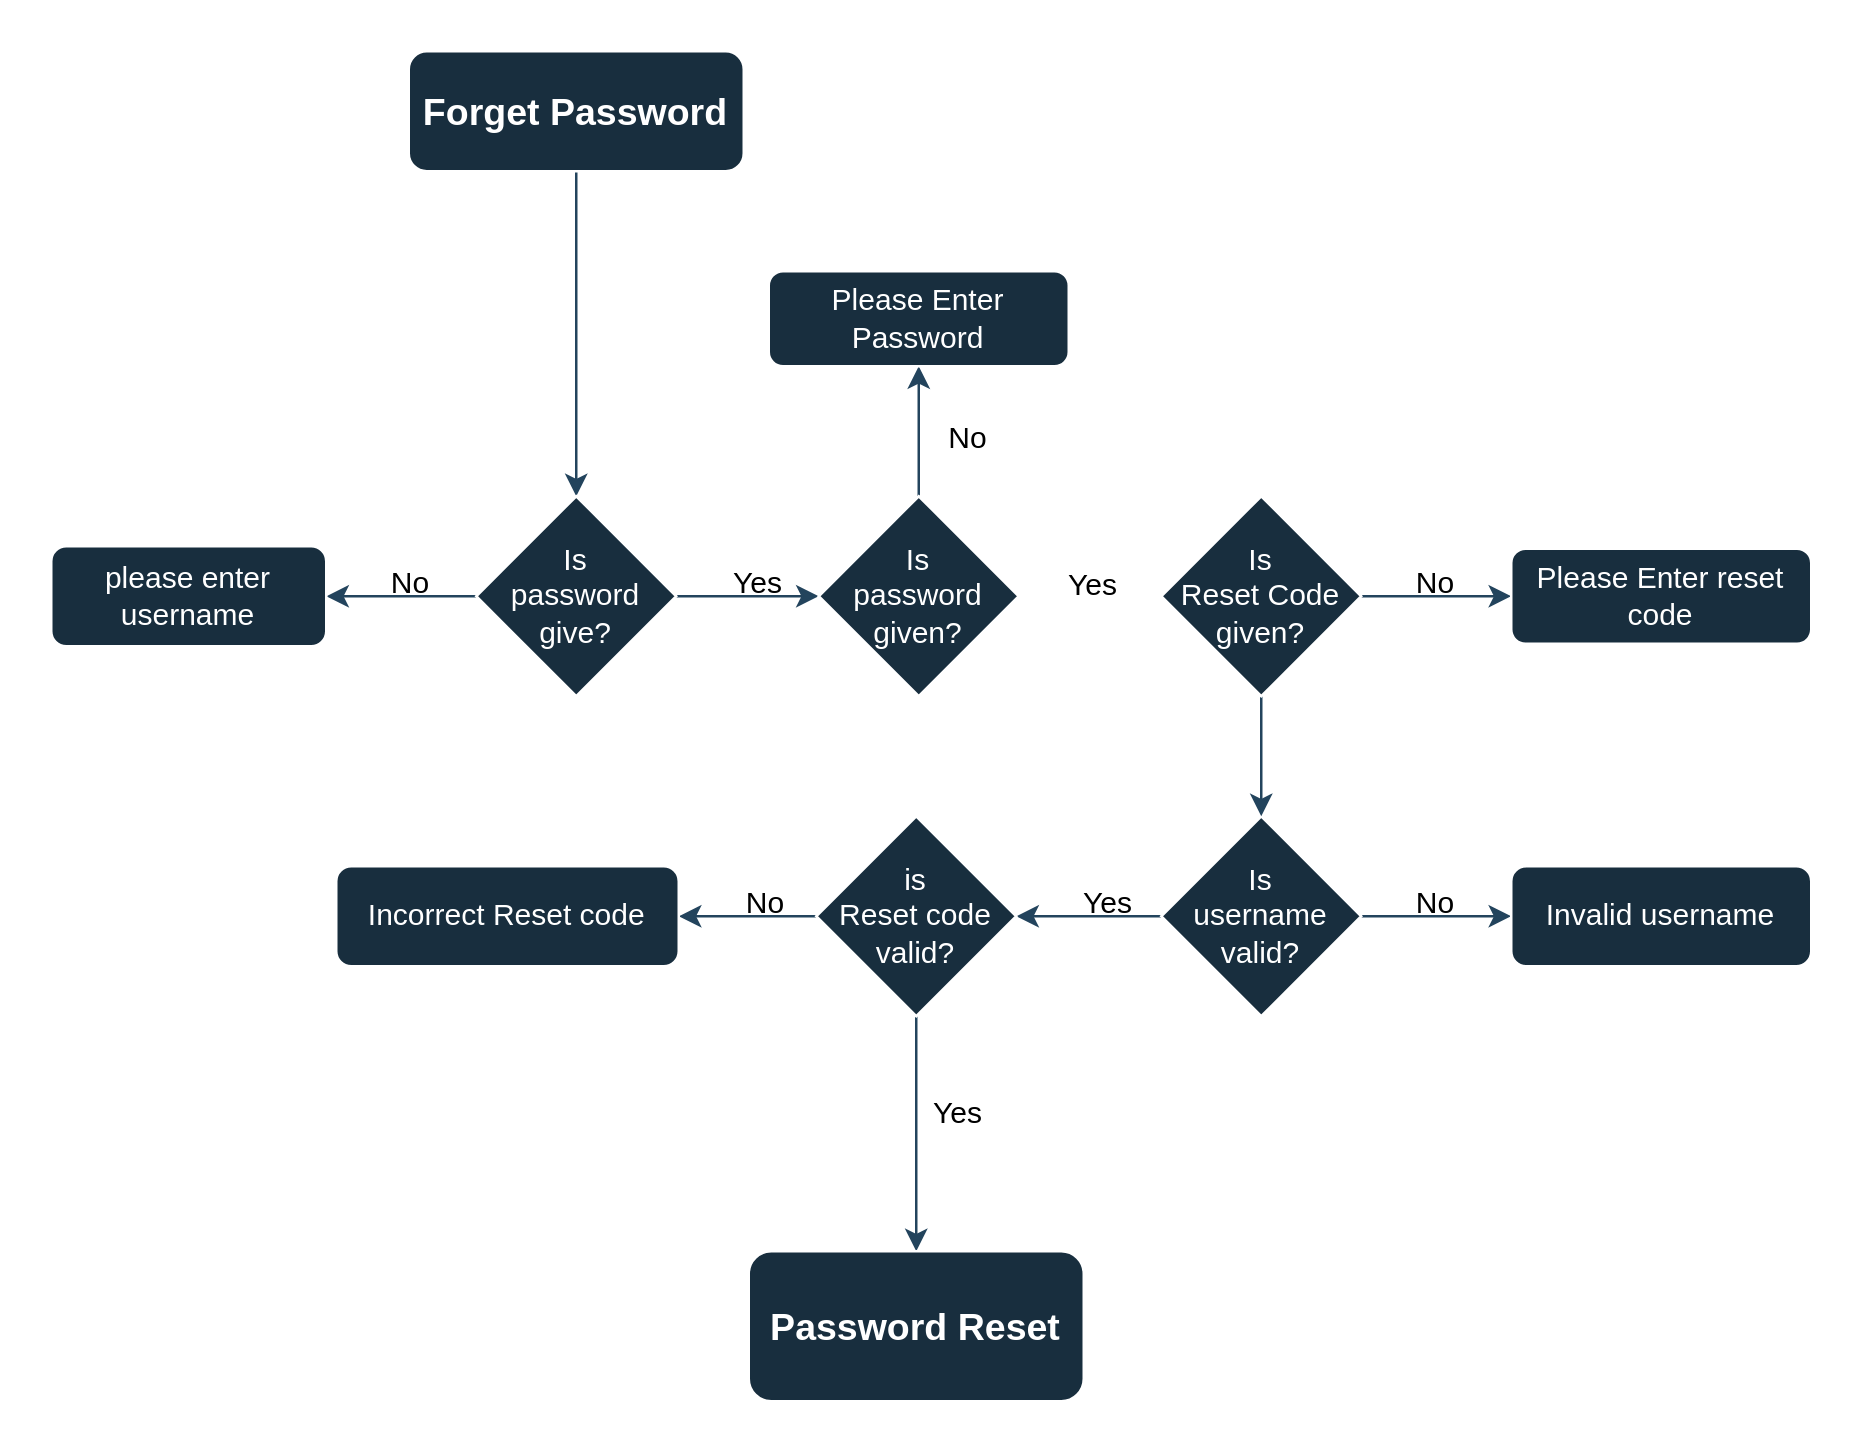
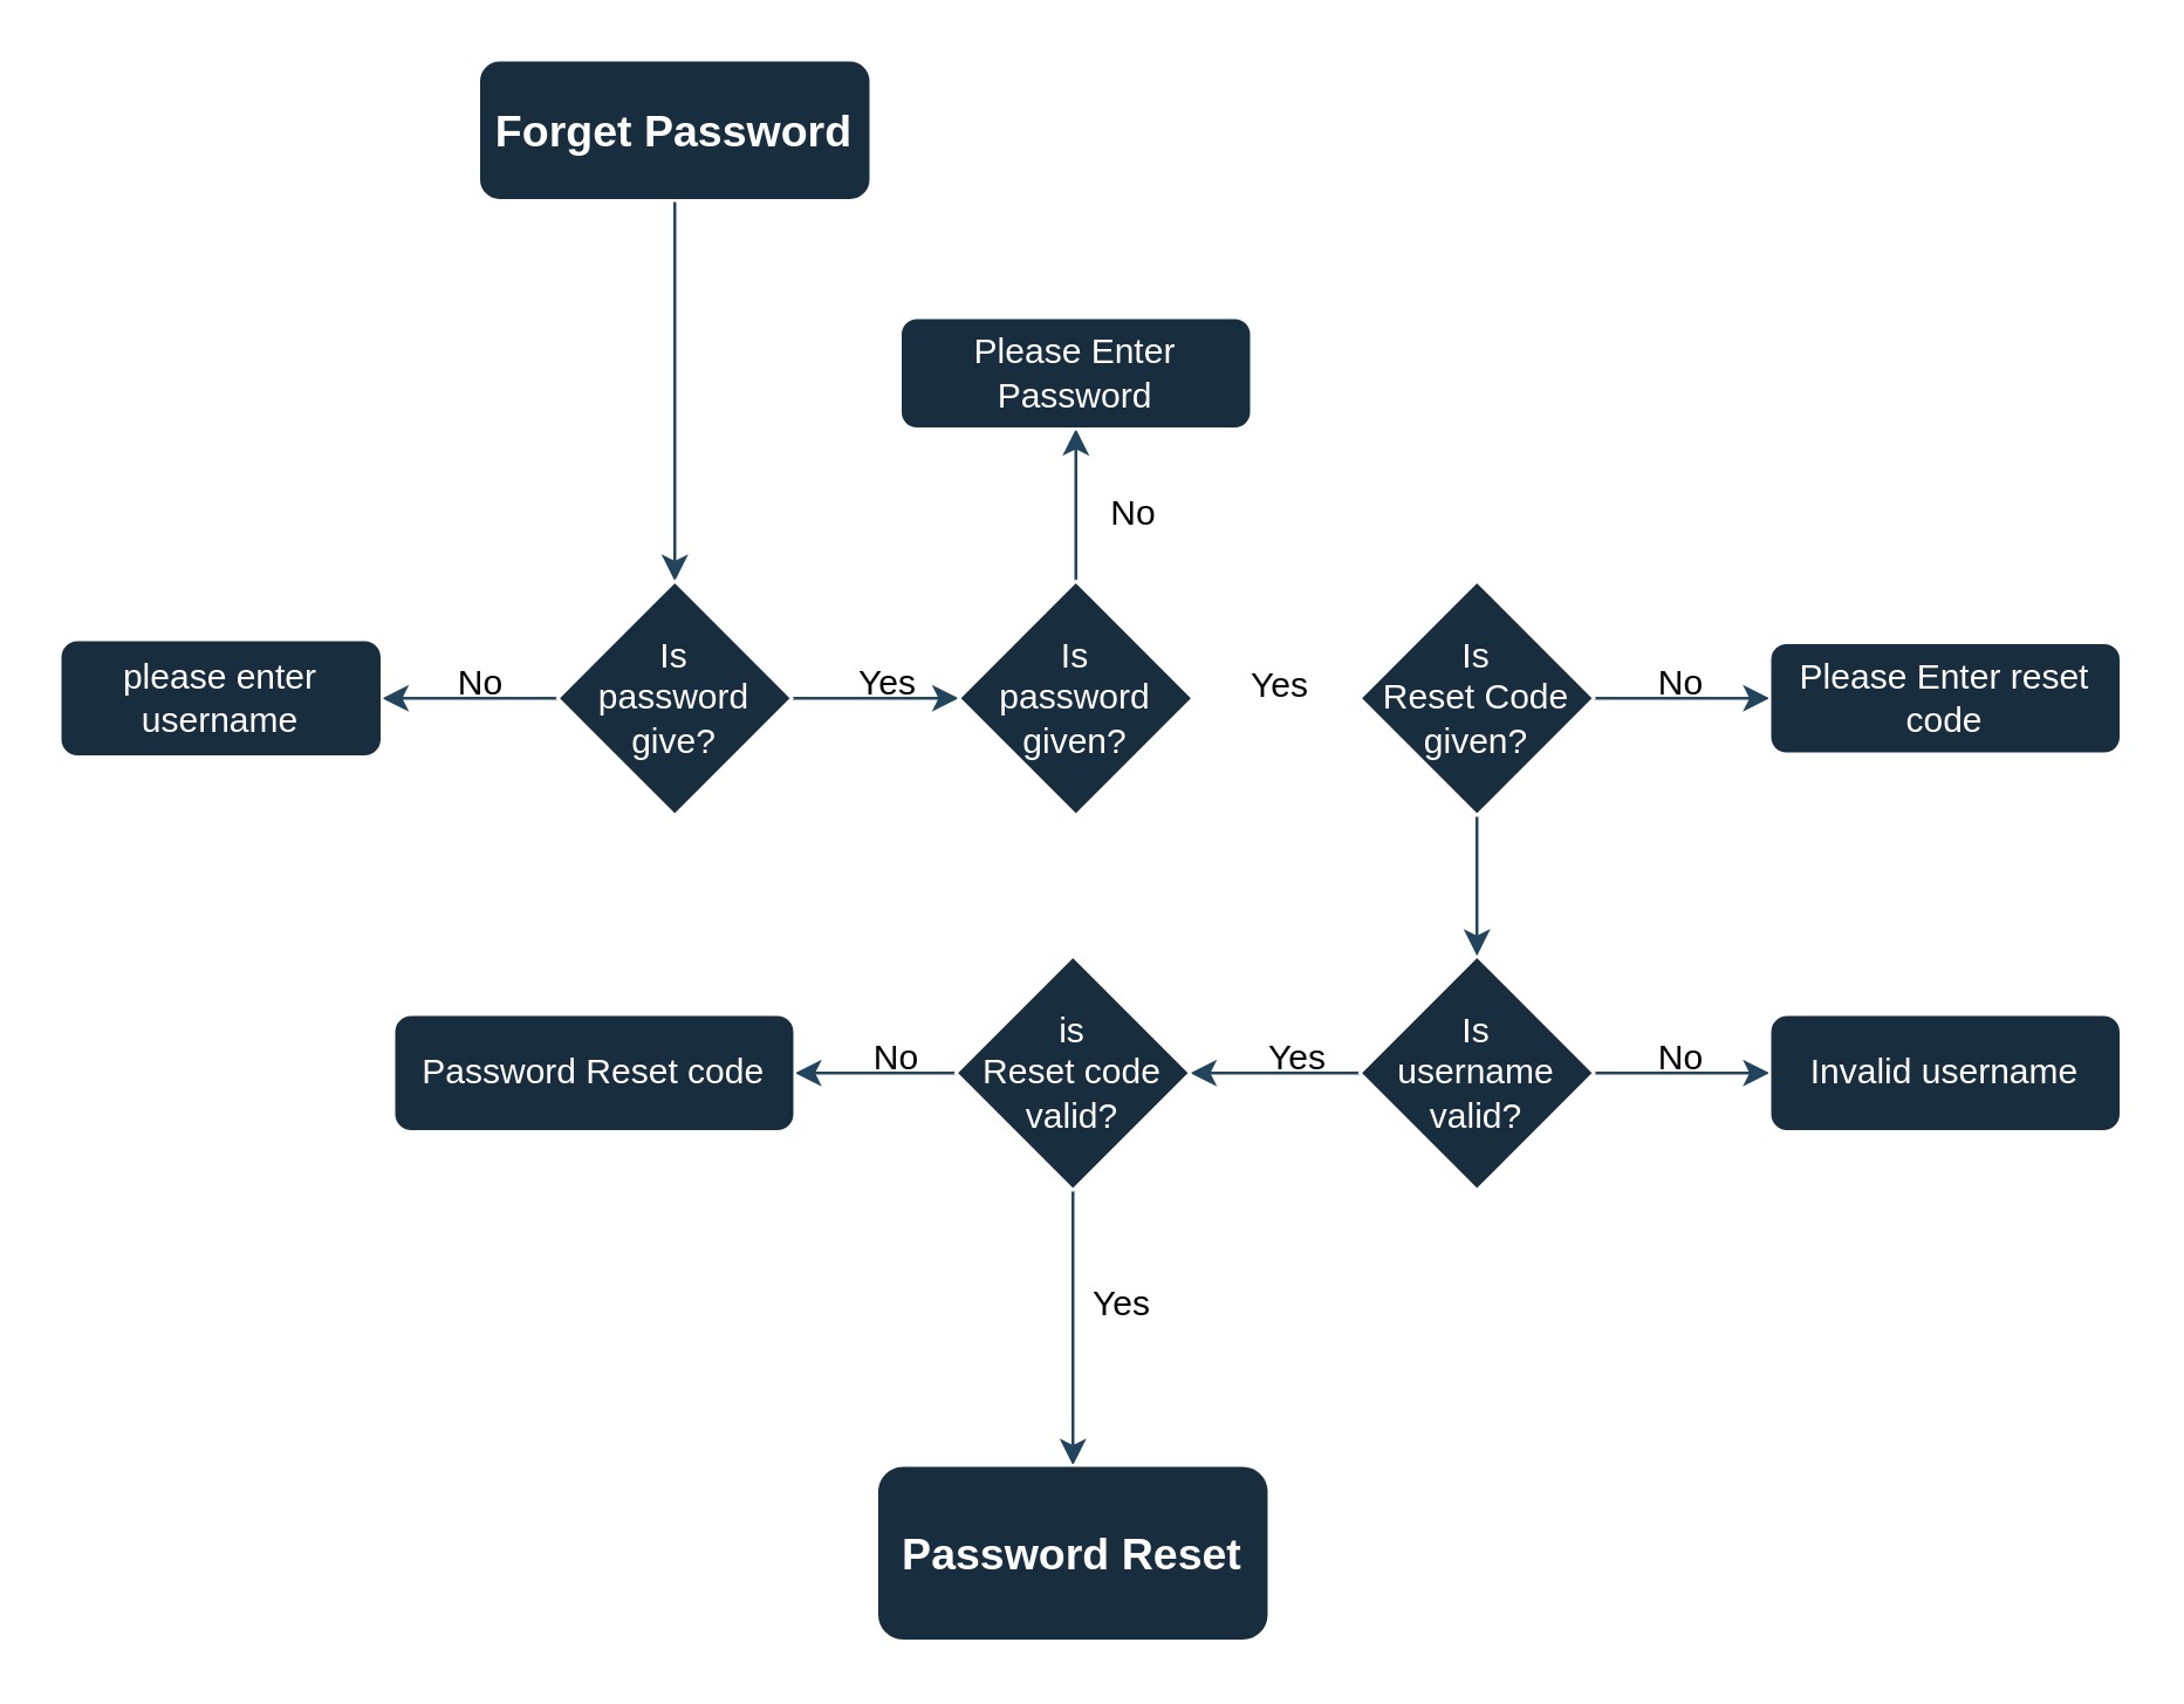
  <mxCell id="0" />
  <mxCell id="1" parent="0" />
  <mxCell id="2" style="edgeStyle=orthogonalEdgeStyle;rounded=0;orthogonalLoop=1;jettySize=auto;html=1;exitX=0.5;exitY=1;exitDx=0;exitDy=0;entryX=0.5;entryY=0;entryDx=0;entryDy=0;labelBackgroundColor=none;fontColor=default;strokeColor=#23445D;" edge="1" parent="1" source="3" target="6"><mxGeometry relative="1" as="geometry" /></mxCell>
  <mxCell id="3" value="Forget Password" style="rounded=1;whiteSpace=wrap;html=1;fontSize=15;glass=0;strokeWidth=1;shadow=0;labelBackgroundColor=none;fillColor=#182E3E;strokeColor=#FFFFFF;fontColor=#FFFFFF;fontStyle=1" vertex="1" parent="1"><mxGeometry x="163" y="20" width="134" height="48" as="geometry" /></mxCell>
  <mxCell id="4" style="edgeStyle=orthogonalEdgeStyle;rounded=0;orthogonalLoop=1;jettySize=auto;html=1;exitX=1;exitY=0.5;exitDx=0;exitDy=0;entryX=0;entryY=0.5;entryDx=0;entryDy=0;labelBackgroundColor=none;fontColor=default;strokeColor=#23445D;" edge="1" parent="1" source="6" target="8"><mxGeometry relative="1" as="geometry" /></mxCell>
  <mxCell id="5" value="" style="edgeStyle=orthogonalEdgeStyle;rounded=0;orthogonalLoop=1;jettySize=auto;html=1;labelBackgroundColor=none;fontColor=default;strokeColor=#23445D;" edge="1" parent="1" source="6" target="14"><mxGeometry relative="1" as="geometry" /></mxCell>
  <mxCell id="6" value="" style="rhombus;whiteSpace=wrap;html=1;labelBackgroundColor=none;fillColor=#182E3E;strokeColor=#FFFFFF;fontColor=#FFFFFF;" vertex="1" parent="1"><mxGeometry x="190" y="198" width="80" height="80" as="geometry" /></mxCell>
  <mxCell id="7" value="" style="edgeStyle=orthogonalEdgeStyle;rounded=0;orthogonalLoop=1;jettySize=auto;html=1;labelBackgroundColor=none;fontColor=default;strokeColor=#23445D;" edge="1" parent="1" source="8" target="16"><mxGeometry relative="1" as="geometry" /></mxCell>
  <mxCell id="8" value="Is &lt;br&gt;password given?&lt;br&gt;" style="rhombus;whiteSpace=wrap;html=1;labelBackgroundColor=none;fillColor=#182E3E;strokeColor=#FFFFFF;fontColor=#FFFFFF;" vertex="1" parent="1"><mxGeometry x="327" y="198" width="80" height="80" as="geometry" /></mxCell>
  <mxCell id="9" value="Is password give?&lt;br&gt;" style="text;html=1;strokeColor=none;fillColor=none;align=center;verticalAlign=middle;whiteSpace=wrap;rounded=0;labelBackgroundColor=none;fontColor=#FFFFFF;" vertex="1" parent="1"><mxGeometry x="200" y="223" width="60" height="30" as="geometry" /></mxCell>
  <mxCell id="10" value="Yes" style="text;html=1;strokeColor=none;fillColor=none;align=center;verticalAlign=middle;whiteSpace=wrap;rounded=0;labelBackgroundColor=none;fontColor=#000000;" vertex="1" parent="1"><mxGeometry x="273" y="218" width="60" height="30" as="geometry" /></mxCell>
  <mxCell id="11" value="" style="edgeStyle=orthogonalEdgeStyle;rounded=0;orthogonalLoop=1;jettySize=auto;html=1;labelBackgroundColor=none;fontColor=default;strokeColor=#23445D;" edge="1" parent="1" source="13" target="20"><mxGeometry relative="1" as="geometry" /></mxCell>
  <mxCell id="12" value="" style="edgeStyle=orthogonalEdgeStyle;rounded=0;orthogonalLoop=1;jettySize=auto;html=1;labelBackgroundColor=none;fontColor=default;strokeColor=#23445D;" edge="1" parent="1" source="13" target="21"><mxGeometry relative="1" as="geometry" /></mxCell>
  <mxCell id="13" value="Is &lt;br&gt;username valid?" style="rhombus;whiteSpace=wrap;html=1;labelBackgroundColor=none;fillColor=#182E3E;strokeColor=#FFFFFF;fontColor=#FFFFFF;" vertex="1" parent="1"><mxGeometry x="464" y="326" width="80" height="80" as="geometry" /></mxCell>
  <mxCell id="14" value="please enter username" style="rounded=1;whiteSpace=wrap;html=1;labelBackgroundColor=none;fillColor=#182E3E;strokeColor=#FFFFFF;fontColor=#FFFFFF;" vertex="1" parent="1"><mxGeometry x="20" y="218" width="110" height="40" as="geometry" /></mxCell>
  <mxCell id="15" value="No" style="text;html=1;strokeColor=none;fillColor=none;align=center;verticalAlign=middle;whiteSpace=wrap;rounded=0;labelBackgroundColor=none;fontColor=default;" vertex="1" parent="1"><mxGeometry x="134" y="218" width="60" height="30" as="geometry" /></mxCell>
  <mxCell id="16" value="Please Enter Password" style="rounded=1;whiteSpace=wrap;html=1;labelBackgroundColor=none;fillColor=#182E3E;strokeColor=#FFFFFF;fontColor=#FFFFFF;" vertex="1" parent="1"><mxGeometry x="307" y="108" width="120" height="38" as="geometry" /></mxCell>
  <mxCell id="17" value="No" style="text;html=1;strokeColor=none;fillColor=none;align=center;verticalAlign=middle;whiteSpace=wrap;rounded=0;labelBackgroundColor=none;fontColor=#000000;" vertex="1" parent="1"><mxGeometry x="357" y="160" width="60" height="30" as="geometry" /></mxCell>
  <mxCell id="18" value="" style="edgeStyle=orthogonalEdgeStyle;rounded=0;orthogonalLoop=1;jettySize=auto;html=1;labelBackgroundColor=none;fontColor=default;strokeColor=#23445D;" edge="1" parent="1" source="20" target="22"><mxGeometry relative="1" as="geometry" /></mxCell>
  <mxCell id="19" value="" style="edgeStyle=orthogonalEdgeStyle;rounded=0;orthogonalLoop=1;jettySize=auto;html=1;strokeColor=#23445D;" edge="1" parent="1" source="20" target="26"><mxGeometry relative="1" as="geometry" /></mxCell>
  <mxCell id="20" value="is &lt;br&gt;Reset code&lt;br&gt;valid?" style="rhombus;whiteSpace=wrap;html=1;labelBackgroundColor=none;fillColor=#182E3E;strokeColor=#FFFFFF;fontColor=#FFFFFF;" vertex="1" parent="1"><mxGeometry x="326" y="326" width="80" height="80" as="geometry" /></mxCell>
  <mxCell id="21" value="Invalid username" style="rounded=1;whiteSpace=wrap;html=1;labelBackgroundColor=none;fillColor=#182E3E;strokeColor=#FFFFFF;fontColor=#FFFFFF;" vertex="1" parent="1"><mxGeometry x="604" y="346" width="120" height="40" as="geometry" /></mxCell>
- <mxCell id="22" value="Incorrect Reset code" style="rounded=1;whiteSpace=wrap;html=1;labelBackgroundColor=none;fillColor=#182E3E;strokeColor=#FFFFFF;fontColor=#FFFFFF;" vertex="1" parent="1"><mxGeometry x="134" y="346" width="137" height="40" as="geometry" /></mxCell>
+ <mxCell id="22" value="Password Reset code" style="rounded=1;whiteSpace=wrap;html=1;labelBackgroundColor=none;fillColor=#182E3E;strokeColor=#FFFFFF;fontColor=#FFFFFF;" vertex="1" parent="1"><mxGeometry x="134" y="346" width="137" height="40" as="geometry" /></mxCell>
  <mxCell id="23" value="Yes" style="text;html=1;strokeColor=none;fillColor=none;align=center;verticalAlign=middle;whiteSpace=wrap;rounded=0;labelBackgroundColor=none;fontColor=default;" vertex="1" parent="1"><mxGeometry x="413" y="346" width="60" height="30" as="geometry" /></mxCell>
  <mxCell id="24" value="No" style="text;html=1;strokeColor=none;fillColor=none;align=center;verticalAlign=middle;whiteSpace=wrap;rounded=0;labelBackgroundColor=none;fontColor=default;" vertex="1" parent="1"><mxGeometry x="276" y="346" width="60" height="30" as="geometry" /></mxCell>
  <mxCell id="25" value="No" style="text;html=1;strokeColor=none;fillColor=none;align=center;verticalAlign=middle;whiteSpace=wrap;rounded=0;labelBackgroundColor=none;fontColor=default;" vertex="1" parent="1"><mxGeometry x="544" y="346" width="60" height="30" as="geometry" /></mxCell>
  <mxCell id="26" value="Password Reset" style="rounded=1;whiteSpace=wrap;html=1;labelBackgroundColor=none;fillColor=#182E3E;strokeColor=#FFFFFF;fontColor=#FFFFFF;fontSize=15;fontStyle=1" vertex="1" parent="1"><mxGeometry x="299" y="500" width="134" height="60" as="geometry" /></mxCell>
  <mxCell id="27" value="Yes" style="text;html=1;strokeColor=none;fillColor=none;align=center;verticalAlign=middle;whiteSpace=wrap;rounded=0;fontColor=default;" vertex="1" parent="1"><mxGeometry x="353" y="430" width="60" height="30" as="geometry" /></mxCell>
  <mxCell id="28" value="" style="edgeStyle=orthogonalEdgeStyle;rounded=0;orthogonalLoop=1;jettySize=auto;html=1;strokeColor=#23445D;" edge="1" parent="1" source="30" target="31"><mxGeometry relative="1" as="geometry" /></mxCell>
  <mxCell id="29" style="edgeStyle=orthogonalEdgeStyle;rounded=0;orthogonalLoop=1;jettySize=auto;html=1;exitX=0.5;exitY=1;exitDx=0;exitDy=0;entryX=0.5;entryY=0;entryDx=0;entryDy=0;strokeColor=#23445D;" edge="1" parent="1" source="30" target="13"><mxGeometry relative="1" as="geometry" /></mxCell>
  <mxCell id="30" value="Is &lt;br&gt;Reset Code given?" style="rhombus;whiteSpace=wrap;html=1;labelBackgroundColor=none;fillColor=#182E3E;strokeColor=#FFFFFF;fontColor=#FFFFFF;" vertex="1" parent="1"><mxGeometry x="464" y="198" width="80" height="80" as="geometry" /></mxCell>
  <mxCell id="31" value="Please Enter reset code" style="rounded=1;whiteSpace=wrap;html=1;fillColor=#182E3E;strokeColor=#FFFFFF;fontColor=#FFFFFF;labelBackgroundColor=none;" vertex="1" parent="1"><mxGeometry x="604" y="219" width="120" height="38" as="geometry" /></mxCell>
  <mxCell id="32" value="Yes" style="text;html=1;strokeColor=none;fillColor=none;align=center;verticalAlign=middle;whiteSpace=wrap;rounded=0;fontColor=default;" vertex="1" parent="1"><mxGeometry x="407" y="219" width="60" height="30" as="geometry" /></mxCell>
  <mxCell id="33" value="No" style="text;html=1;strokeColor=none;fillColor=none;align=center;verticalAlign=middle;whiteSpace=wrap;rounded=0;fontColor=default;" vertex="1" parent="1"><mxGeometry x="544" y="218" width="60" height="30" as="geometry" /></mxCell>
